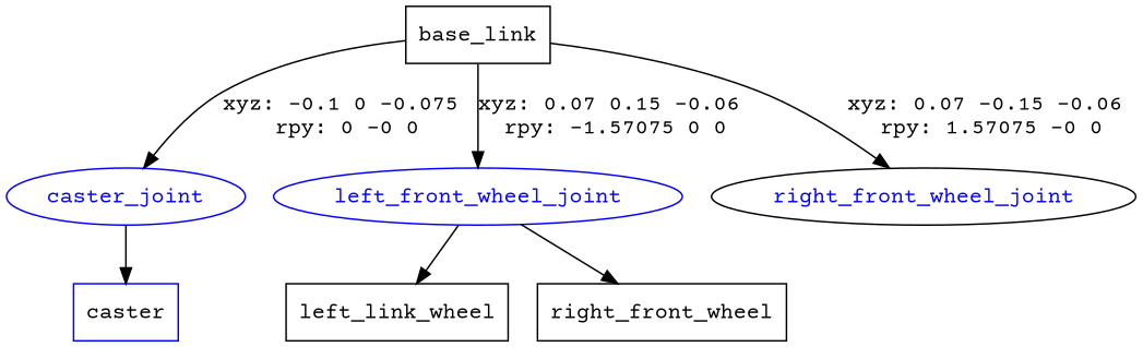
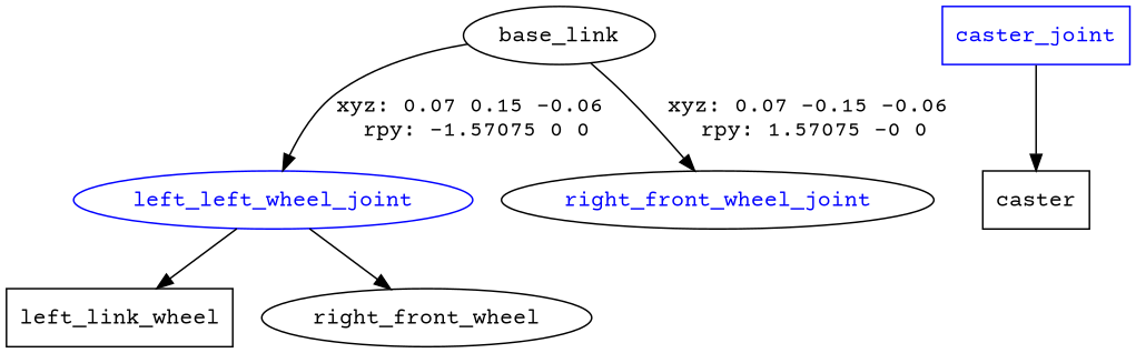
  digraph {
    fontname="Courier Prime"
    node [fontname="Courier Prime" shape=box]
    edge [fontname="Courier Prime"]
-   n1 [label=base_link]
-   caster_joint [color=blue fontcolor=blue shape=ellipse]
-   left_front_wheel_joint [color=blue fontcolor=blue shape=ellipse]
+   n1 [label=base_link shape=ellipse]
+   caster_joint [color=blue fontcolor=blue]
+   left_front_wheel_joint [color=blue fontcolor=blue shape=ellipse label=left_left_wheel_joint]
    right_front_wheel_joint [color=black fontcolor=blue shape=ellipse]
-   n5 [label=caster color=blue]
+   n5 [label=caster]
    n6 [label=left_link_wheel]
-   n7 [label=right_front_wheel]
-   n1 -> caster_joint [label="xyz: -0.1 0 -0.075 \nrpy: 0 -0 0"]
+   n7 [label=right_front_wheel shape=ellipse]
    n1 -> left_front_wheel_joint [label="xyz: 0.07 0.15 -0.06 \nrpy: -1.57075 0 0"]
    n1 -> right_front_wheel_joint [label="xyz: 0.07 -0.15 -0.06 \nrpy: 1.57075 -0 0"]
    caster_joint -> n5
    left_front_wheel_joint -> n6
    left_front_wheel_joint -> n7
  }
